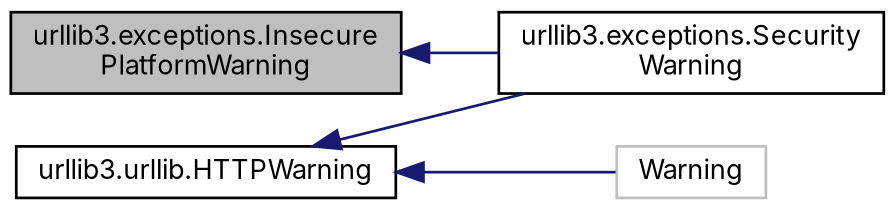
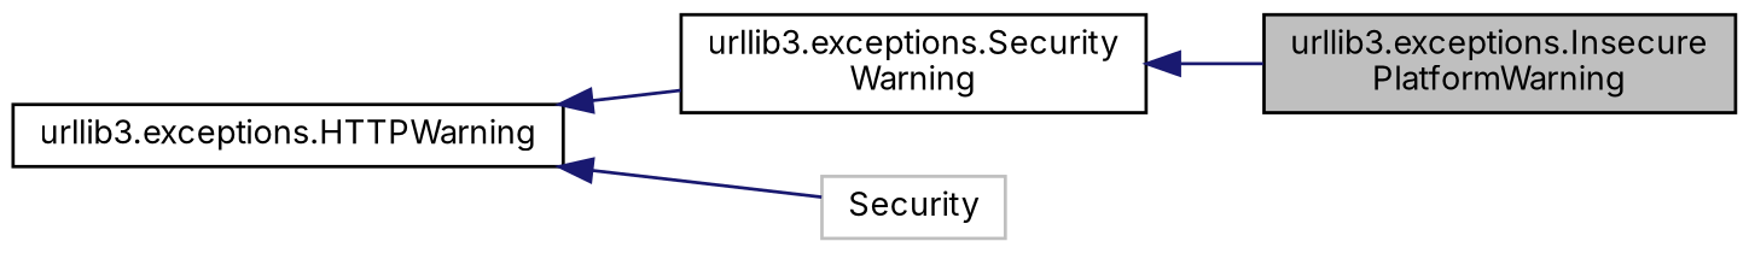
  digraph {
    fontname=Inter
    rankdir=LR
    node [color=black fillcolor=white fontname=Inter fontsize=10 shape=record style=filled]
    edge [color=midnightblue dir=back fontname=Inter fontsize=10 labelfontname=Helvetica labelfontsize=10 style=solid]
    n1 [fillcolor=grey75 fontcolor=black height=0.2 label="urllib3.exceptions.Insecure\lPlatformWarning" width=0.4]
    n2 [height=0.2 label="urllib3.exceptions.Security\lWarning" width=0.4]
-   n3 [height=0.2 label="urllib3.urllib.HTTPWarning" width=0.4]
-   n4 [color=grey75 height=0.2 label=Warning width=0.4]
-   n1 -> n2
+   n3 [height=0.2 label="urllib3.exceptions.HTTPWarning" width=0.4]
+   n4 [color=grey75 height=0.2 label=Security width=0.4]
+   n2 -> n1
    n3 -> n2
    n3 -> n4
  }
